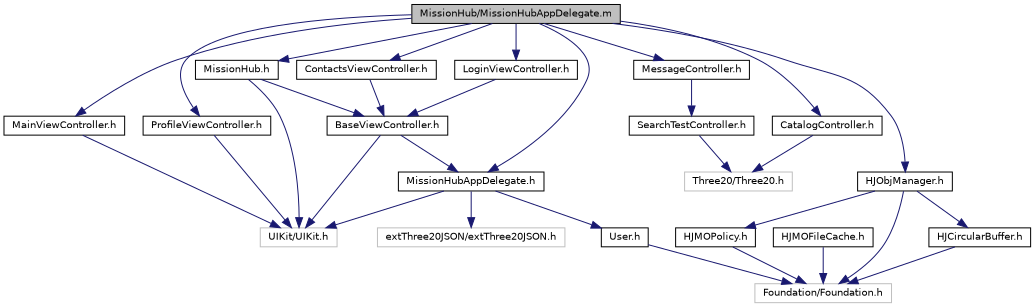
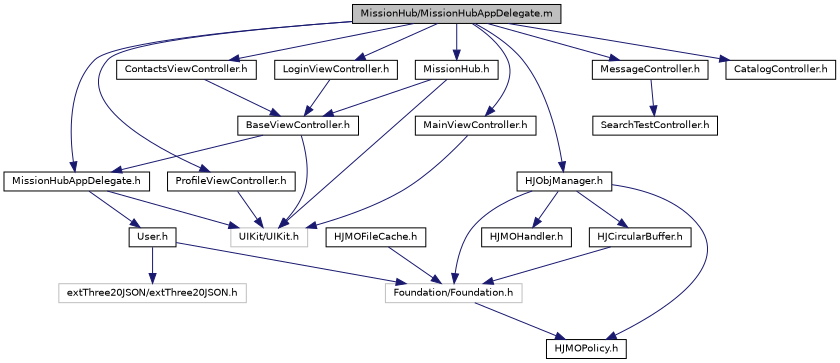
  digraph {
    node [color=black fillcolor=white fontname=Helvetica fontsize=10 shape=record style=filled]
    edge [color=midnightblue fontname=Helvetica fontsize=10 labelfontname=Helvetica labelfontsize=10 style=solid]
    n1 [fillcolor=grey75 fontcolor=black height=0.2 label="MissionHub/MissionHubAppDelegate.m" width=0.4]
    n2 [height=0.2 label="MissionHubAppDelegate.h" width=0.4]
    n3 [height=0.2 label="LoginViewController.h" width=0.4]
    n4 [height=0.2 label="MainViewController.h" width=0.4]
    n5 [height=0.2 label="ProfileViewController.h" width=0.4]
    n6 [height=0.2 label="ContactsViewController.h" width=0.4]
    n7 [height=0.2 label="MissionHub.h" width=0.4]
    n8 [height=0.2 label="MessageController.h" width=0.4]
    n9 [height=0.2 label="CatalogController.h" width=0.4]
    n10 [height=0.2 label="HJObjManager.h" width=0.4]
    n11 [color=grey75 height=0.2 label="UIKit/UIKit.h" width=0.4]
    n12 [color=grey75 height=0.2 label="extThree20JSON/extThree20JSON.h" width=0.4]
    n13 [height=0.2 label="User.h" width=0.4]
    n14 [height=0.2 label="BaseViewController.h" width=0.4]
    n15 [height=0.2 label="SearchTestController.h" width=0.4]
-   n16 [color=grey75 height=0.2 label="Three20/Three20.h" width=0.4]
    n17 [color=grey75 height=0.2 label="Foundation/Foundation.h" width=0.4]
    n18 [height=0.2 label="HJCircularBuffer.h" width=0.4]
+   n19 [height=0.2 label="HJMOHandler.h" width=0.4]
    n20 [height=0.2 label="HJMOPolicy.h" width=0.4]
    n21 [height=0.2 label="HJMOFileCache.h" width=0.4]
    n1 -> n2
    n1 -> n3
    n1 -> n4
    n1 -> n5
    n1 -> n6
    n1 -> n7
    n1 -> n8
    n1 -> n9
    n1 -> n10
    n2 -> n11
-   n2 -> n12
+   n13 -> n12
    n2 -> n13
    n3 -> n14
    n4 -> n11
    n5 -> n11
    n6 -> n14
    n7 -> n11
    n7 -> n14
    n8 -> n15
-   n9 -> n16
    n10 -> n17
    n10 -> n18
+   n10 -> n19
    n10 -> n20
    n13 -> n17
    n14 -> n2
    n14 -> n11
-   n15 -> n16
    n18 -> n17
-   n20 -> n17
+   n17 -> n20
    n21 -> n17
  }
